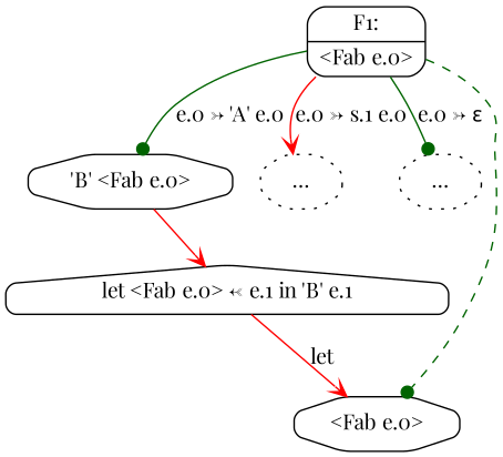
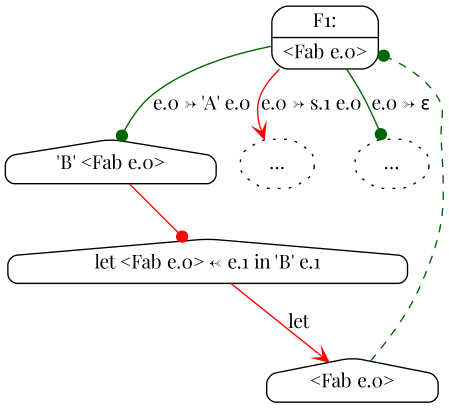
  digraph {
    fontname="Playfair Display"
    node [fontname="Playfair Display" shape=octagon style=rounded]
    edge [arrowhead=dot color=darkgreen fontname="Playfair Display"]
    n1 [label="{F1:|\<Fab e.0\>}" shape=record]
-   n2 [label="'B' <Fab e.0>"]
+   n2 [label="'B' <Fab e.0>" shape=house]
    n3 [label="…" style="rounded,dotted"]
    n4 [label="…" style="rounded,dotted"]
    n5 [label="let <Fab e.0> ← e.1 in 'B' e.1" shape=house]
-   n6 [label="<Fab e.0>"]
+   n6 [label="<Fab e.0>" shape=house]
    n1 -> n2 [label="e.0 → 'A' e.0"]
    n1 -> n3 [arrowhead=vee color=red label="e.0 → s.1 e.0"]
    n1 -> n4 [label="e.0 → ε"]
-   n2 -> n5 [arrowhead=vee color=red]
+   n2 -> n5 [color=red]
    n5 -> n6 [arrowhead=vee color=red label=let]
-   n1 -> n6 [style=dashed]
+   n6 -> n1 [style=dashed]
  }
